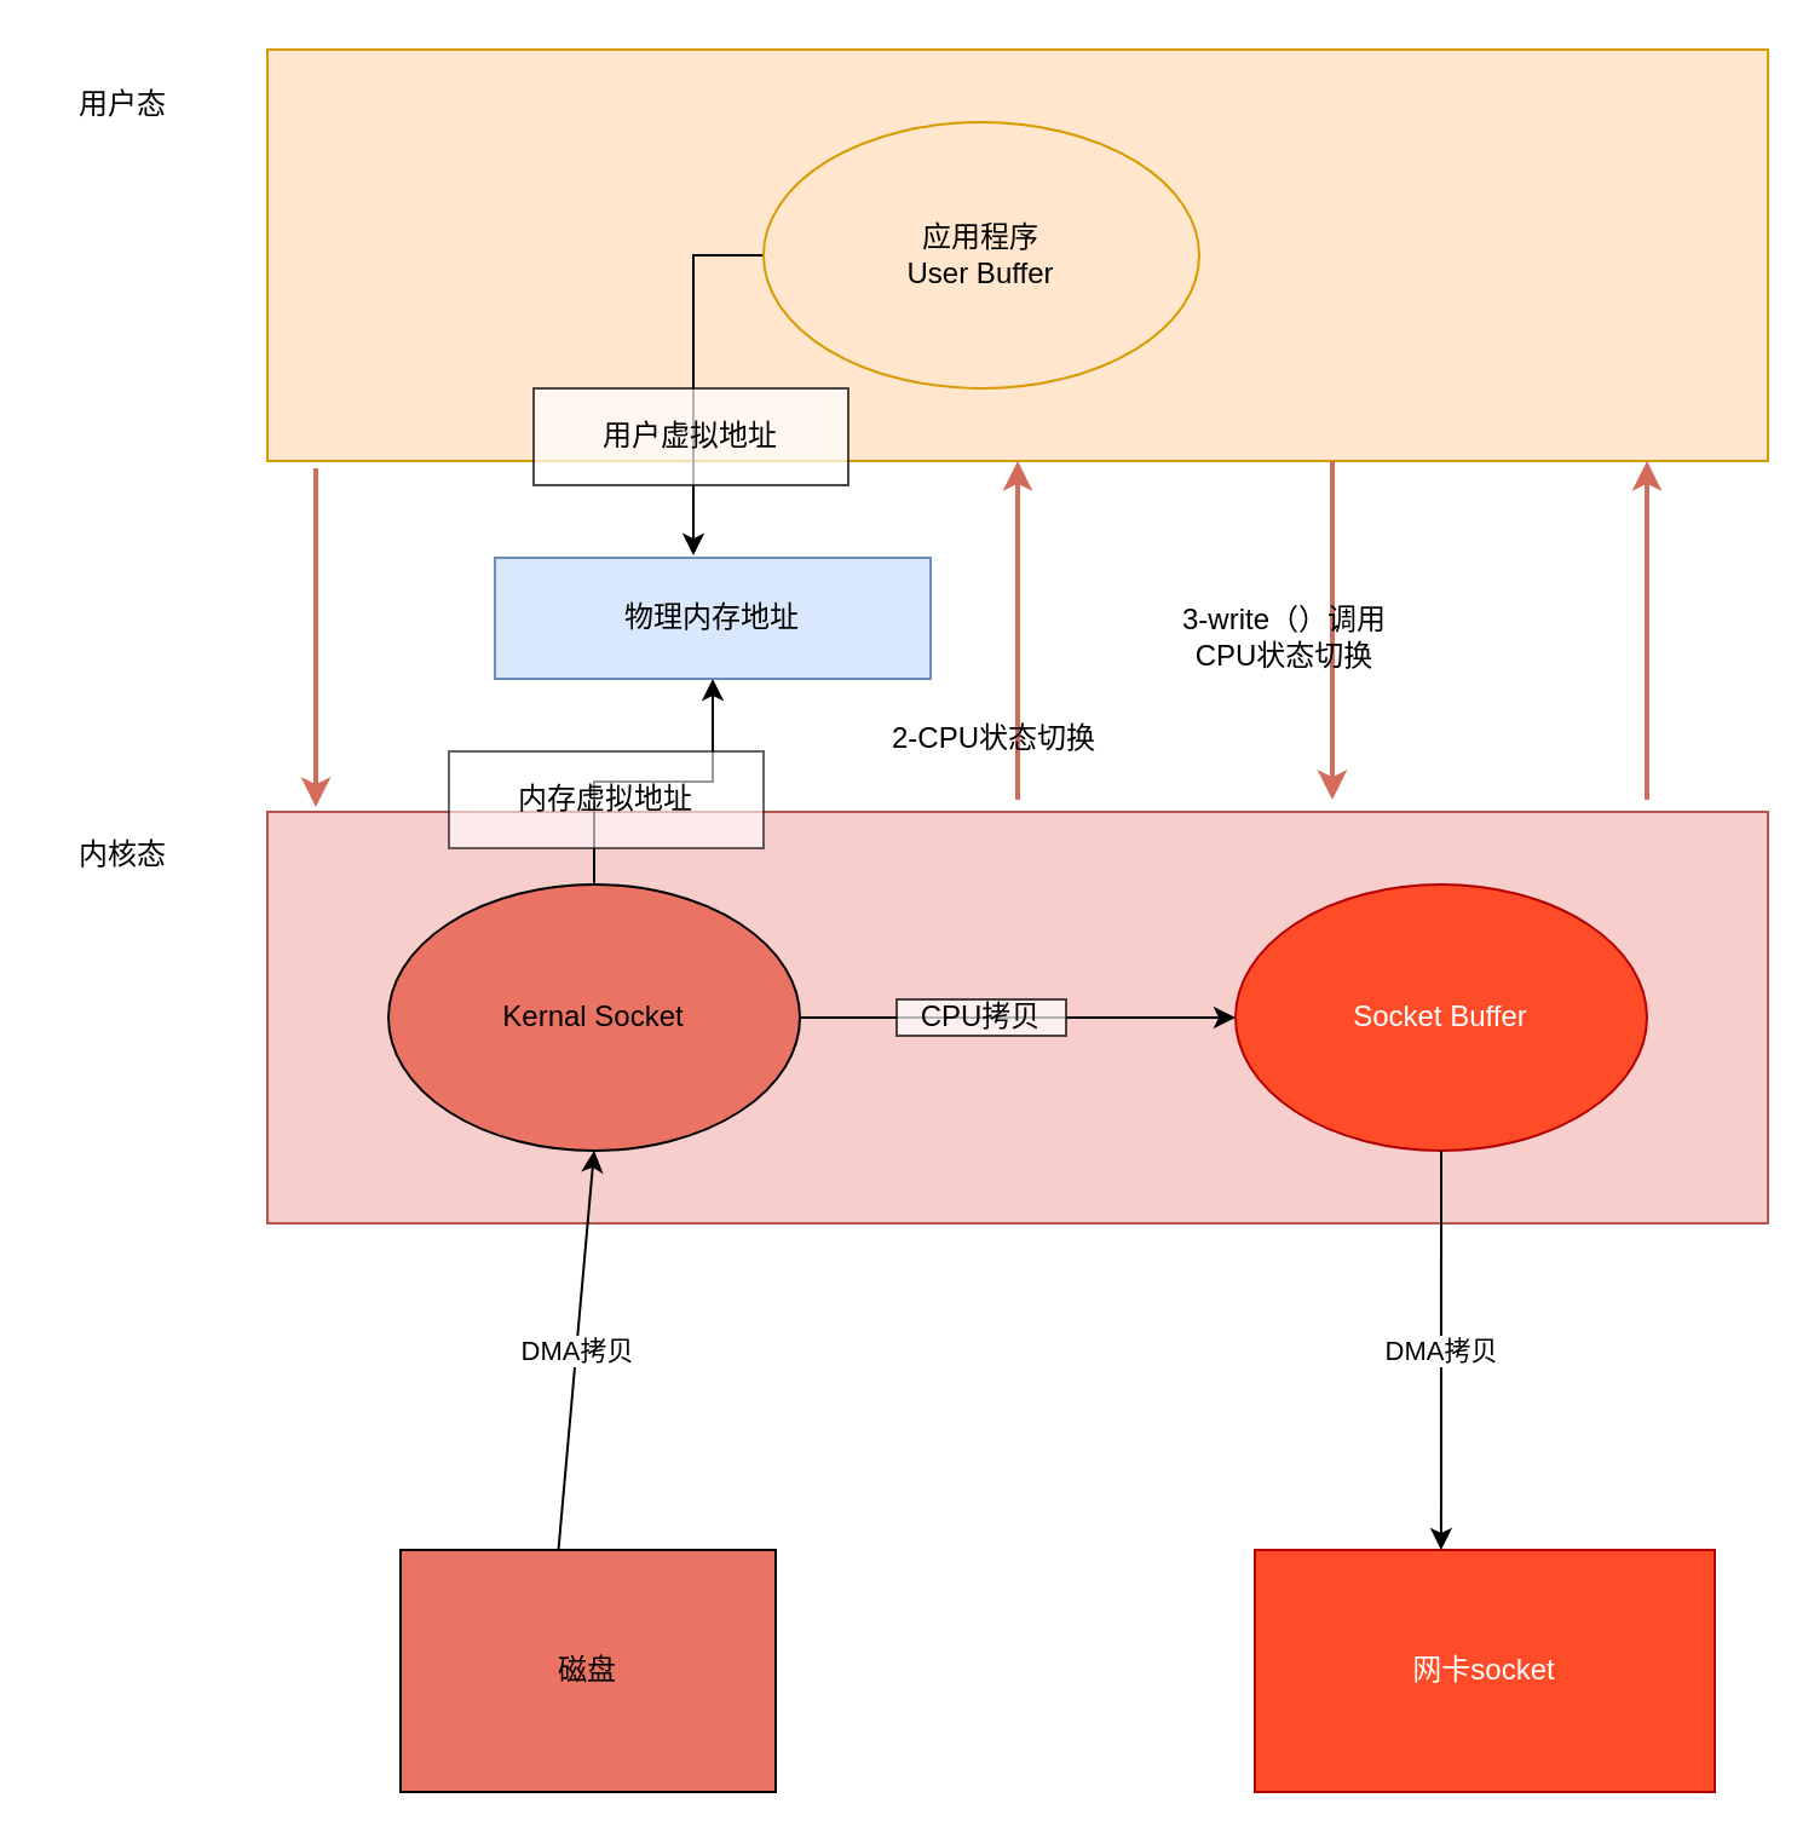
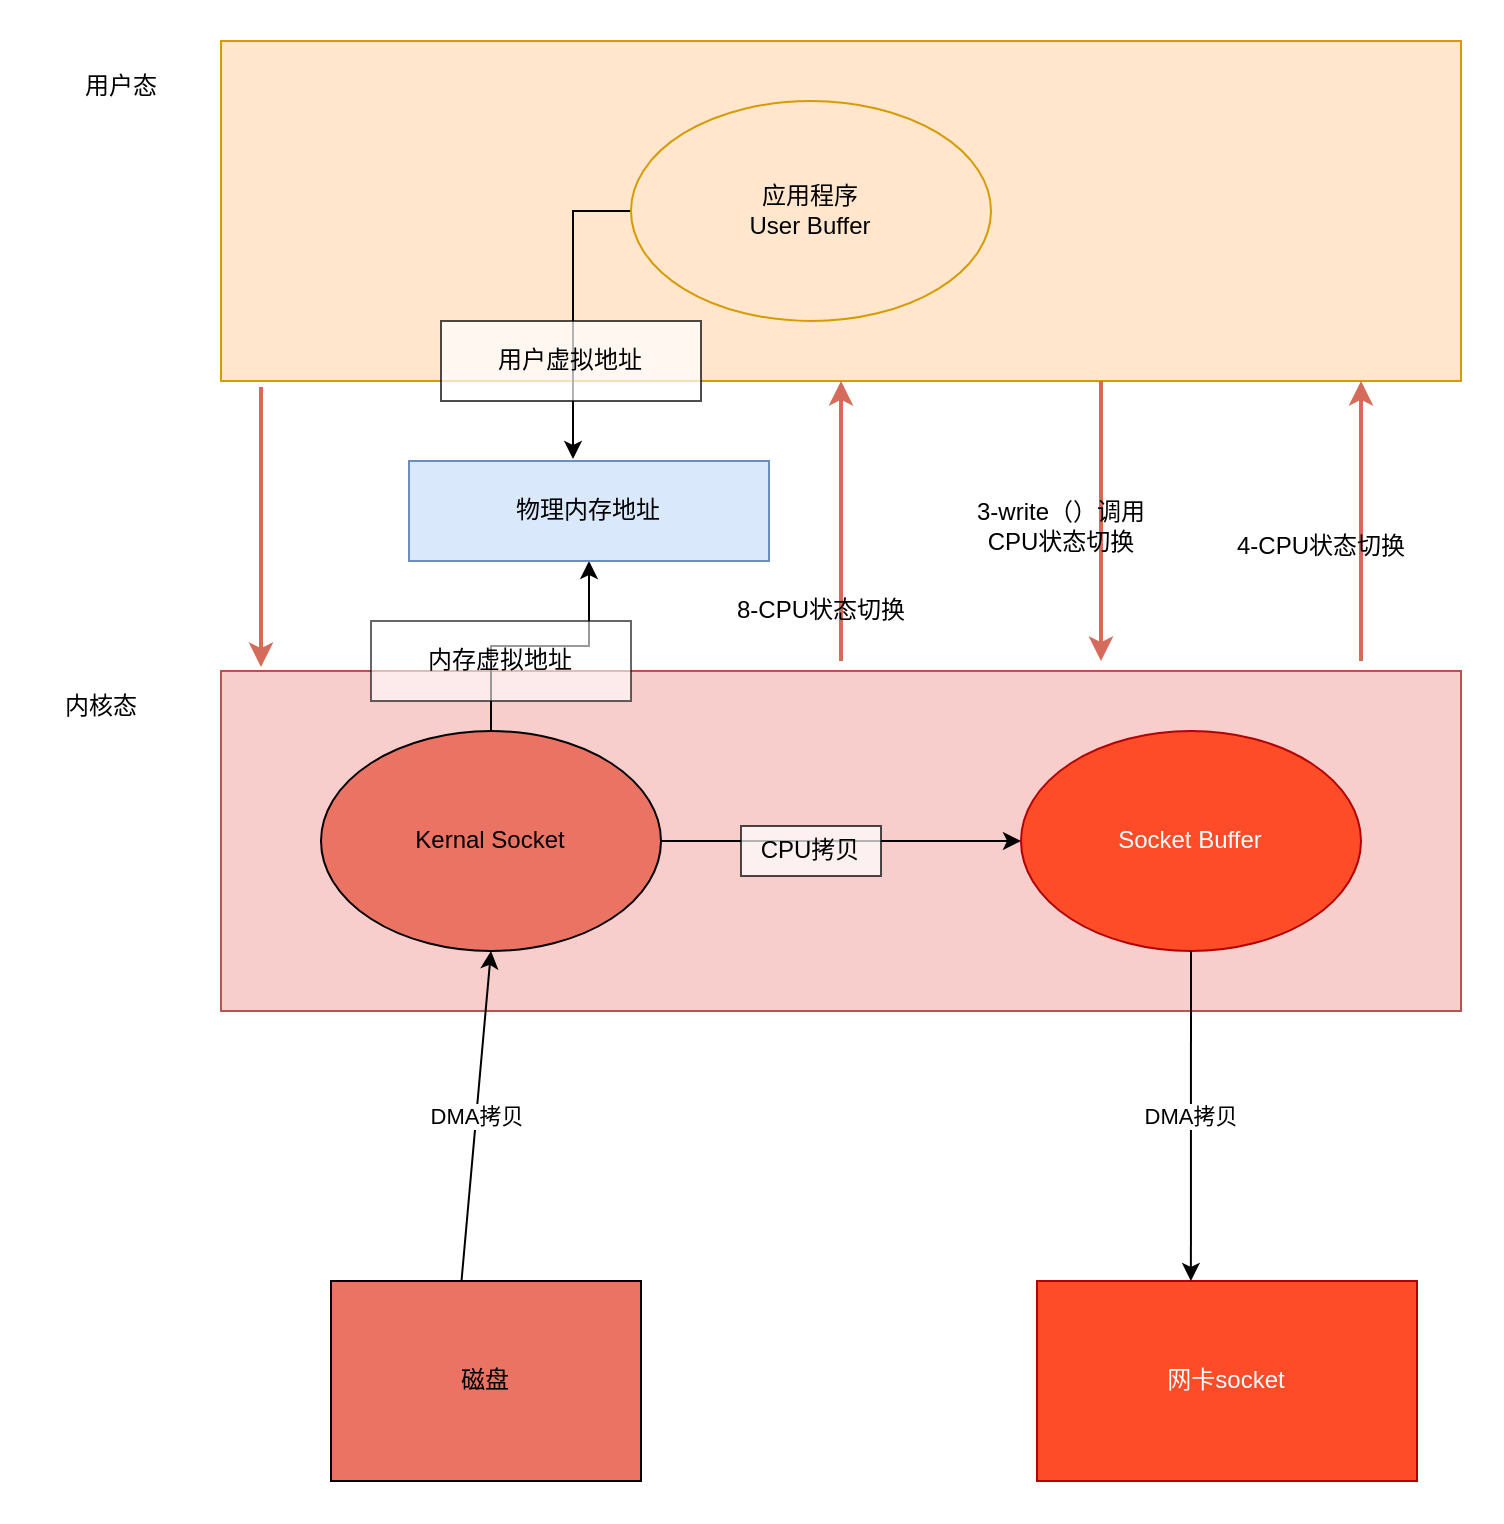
  <mxCell id="0" />
  <mxCell id="1" parent="0" />
  <mxCell id="2" value="" style="rounded=0;whiteSpace=wrap;html=1;fillColor=#ffe6cc;strokeColor=#d79b00;" vertex="1" parent="1"><mxGeometry x="110" y="20" width="620" height="170" as="geometry" /></mxCell>
  <mxCell id="3" style="edgeStyle=orthogonalEdgeStyle;rounded=0;orthogonalLoop=1;jettySize=auto;html=1;entryX=0.45;entryY=-0.02;entryDx=0;entryDy=0;entryPerimeter=0;" edge="1" parent="1"><mxGeometry relative="1" as="geometry"><mxPoint x="317" y="105" as="sourcePoint" /><mxPoint x="286" y="229" as="targetPoint" /><Array as="points"><mxPoint x="286" y="105" /></Array></mxGeometry></mxCell>
  <mxCell id="4" value="应用程序&lt;div&gt;User Buffer&lt;/div&gt;" style="ellipse;whiteSpace=wrap;html=1;fillColor=#ffe6cc;strokeColor=#d79b00;" vertex="1" parent="1"><mxGeometry x="315" y="50" width="180" height="110" as="geometry" /></mxCell>
- <mxCell id="5" value="用户态" style="text;html=1;align=center;verticalAlign=middle;resizable=0;points=[];autosize=1;strokeColor=none;fillColor=none;" vertex="1" parent="1"><mxGeometry x="20" y="28" width="60" height="30" as="geometry" /></mxCell>
+ <mxCell id="5" value="用户态" style="text;html=1;align=center;verticalAlign=middle;resizable=0;points=[];autosize=1;strokeColor=none;fillColor=none;" vertex="1" parent="1"><mxGeometry x="30" y="28" width="60" height="30" as="geometry" /></mxCell>
  <mxCell id="6" value="" style="rounded=0;whiteSpace=wrap;html=1;fillColor=#f8cecc;strokeColor=#b85450;" vertex="1" parent="1"><mxGeometry x="110" y="335" width="620" height="170" as="geometry" /></mxCell>
  <mxCell id="7" style="edgeStyle=orthogonalEdgeStyle;rounded=0;orthogonalLoop=1;jettySize=auto;html=1;" edge="1" parent="1" source="9" target="10"><mxGeometry relative="1" as="geometry" /></mxCell>
  <mxCell id="8" style="edgeStyle=orthogonalEdgeStyle;rounded=0;orthogonalLoop=1;jettySize=auto;html=1;entryX=0.5;entryY=1;entryDx=0;entryDy=0;" edge="1" parent="1" source="9" target="18"><mxGeometry relative="1" as="geometry" /></mxCell>
  <mxCell id="9" value="Kernal Socket" style="ellipse;whiteSpace=wrap;html=1;fillColor=light-dark(#eb7363, #ededed);" vertex="1" parent="1"><mxGeometry x="160" y="365" width="170" height="110" as="geometry" /></mxCell>
  <mxCell id="10" value="Socket Buffer" style="ellipse;whiteSpace=wrap;html=1;fillColor=light-dark(#ff4c28, #ff9281);fontColor=#ffffff;strokeColor=#B20000;" vertex="1" parent="1"><mxGeometry x="510" y="365" width="170" height="110" as="geometry" /></mxCell>
  <mxCell id="11" value="磁盘" style="rounded=0;whiteSpace=wrap;html=1;fillColor=light-dark(#eb7363, #ededed);" vertex="1" parent="1"><mxGeometry x="165" y="640" width="155" height="100" as="geometry" /></mxCell>
  <mxCell id="12" value="网卡socket" style="rounded=0;whiteSpace=wrap;html=1;fillColor=light-dark(#ff4c28, #ff9281);fontColor=#ffffff;strokeColor=#B20000;" vertex="1" parent="1"><mxGeometry x="518" y="640" width="190" height="100" as="geometry" /></mxCell>
  <mxCell id="13" value="" style="endArrow=classic;html=1;rounded=0;entryX=0.5;entryY=1;entryDx=0;entryDy=0;exitX=0.421;exitY=0;exitDx=0;exitDy=0;exitPerimeter=0;" edge="1" parent="1" source="11" target="9"><mxGeometry relative="1" as="geometry"><mxPoint x="245" y="630" as="sourcePoint" /><mxPoint x="300" y="590" as="targetPoint" /></mxGeometry></mxCell>
  <mxCell id="14" value="DMA拷贝" style="edgeLabel;resizable=0;html=1;;align=center;verticalAlign=middle;" connectable="0" vertex="1" parent="13"><mxGeometry relative="1" as="geometry" /></mxCell>
  <mxCell id="15" value="" style="endArrow=classic;html=1;rounded=0;exitX=0.5;exitY=1;exitDx=0;exitDy=0;entryX=0.405;entryY=0;entryDx=0;entryDy=0;entryPerimeter=0;" edge="1" parent="1" source="10" target="12"><mxGeometry relative="1" as="geometry"><mxPoint x="660" y="570" as="sourcePoint" /><mxPoint x="760" y="570" as="targetPoint" /></mxGeometry></mxCell>
  <mxCell id="16" value="DMA拷贝" style="edgeLabel;resizable=0;html=1;;align=center;verticalAlign=middle;" connectable="0" vertex="1" parent="15"><mxGeometry relative="1" as="geometry" /></mxCell>
- <mxCell id="17" value="CPU拷贝" style="rounded=0;whiteSpace=wrap;html=1;opacity=70;" vertex="1" parent="1"><mxGeometry x="370" y="412.5" width="70" height="15" as="geometry" /></mxCell>
+ <mxCell id="17" value="CPU拷贝" style="rounded=0;whiteSpace=wrap;html=1;opacity=70;" vertex="1" parent="1"><mxGeometry x="370" y="412.5" width="70" height="25" as="geometry" /></mxCell>
  <mxCell id="18" value="物理内存地址" style="rounded=0;whiteSpace=wrap;html=1;fillColor=#dae8fc;strokeColor=#6c8ebf;" vertex="1" parent="1"><mxGeometry x="204" y="230" width="180" height="50" as="geometry" /></mxCell>
  <mxCell id="19" value="用户虚拟地址" style="rounded=0;whiteSpace=wrap;html=1;opacity=70;" vertex="1" parent="1"><mxGeometry x="220" y="160" width="130" height="40" as="geometry" /></mxCell>
  <mxCell id="20" value="内存虚拟地址" style="rounded=0;whiteSpace=wrap;html=1;opacity=60;" vertex="1" parent="1"><mxGeometry x="185" y="310" width="130" height="40" as="geometry" /></mxCell>
  <mxCell id="21" value="内核态" style="text;html=1;align=center;verticalAlign=middle;resizable=0;points=[];autosize=1;strokeColor=none;fillColor=none;" vertex="1" parent="1"><mxGeometry x="20" y="338" width="60" height="30" as="geometry" /></mxCell>
  <mxCell id="22" value="" style="endArrow=classic;html=1;rounded=0;strokeColor=light-dark(#d46b5b, #ededed);strokeWidth=2;" edge="1" parent="1"><mxGeometry width="50" height="50" relative="1" as="geometry"><mxPoint x="130" y="193" as="sourcePoint" /><mxPoint x="130" y="333" as="targetPoint" /></mxGeometry></mxCell>
  <mxCell id="23" value="" style="endArrow=classic;html=1;rounded=0;strokeColor=light-dark(#d46b5b, #ededed);strokeWidth=2;" edge="1" parent="1" target="2"><mxGeometry width="50" height="50" relative="1" as="geometry"><mxPoint x="420" y="330" as="sourcePoint" /><mxPoint x="420" y="190" as="targetPoint" /></mxGeometry></mxCell>
- <mxCell id="24" value="2-CPU状态切换" style="text;html=1;align=center;verticalAlign=middle;resizable=0;points=[];autosize=1;strokeColor=none;fillColor=none;" vertex="1" parent="1"><mxGeometry x="355" y="290" width="110" height="30" as="geometry" /></mxCell>
+ <mxCell id="24" value="8-CPU状态切换" style="text;html=1;align=center;verticalAlign=middle;resizable=0;points=[];autosize=1;strokeColor=none;fillColor=none;" vertex="1" parent="1"><mxGeometry x="355" y="290" width="110" height="30" as="geometry" /></mxCell>
  <mxCell id="25" value="" style="endArrow=classic;html=1;rounded=0;strokeColor=light-dark(#d46b5b, #ededed);strokeWidth=2;" edge="1" parent="1"><mxGeometry width="50" height="50" relative="1" as="geometry"><mxPoint x="550" y="190" as="sourcePoint" /><mxPoint x="550" y="330" as="targetPoint" /></mxGeometry></mxCell>
  <mxCell id="26" value="3-write（）调用&lt;div&gt;CPU状态切换&lt;/div&gt;" style="text;html=1;align=center;verticalAlign=middle;resizable=0;points=[];autosize=1;strokeColor=none;fillColor=none;" vertex="1" parent="1"><mxGeometry x="475" y="243" width="110" height="40" as="geometry" /></mxCell>
  <mxCell id="27" value="" style="endArrow=classic;html=1;rounded=0;strokeColor=light-dark(#d46b5b, #ededed);strokeWidth=2;" edge="1" parent="1"><mxGeometry width="50" height="50" relative="1" as="geometry"><mxPoint x="680" y="330" as="sourcePoint" /><mxPoint x="680" y="190" as="targetPoint" /></mxGeometry></mxCell>
+ <mxCell id="28" value="4-CPU状态切换" style="text;html=1;align=center;verticalAlign=middle;resizable=0;points=[];autosize=1;strokeColor=none;fillColor=none;" vertex="1" parent="1"><mxGeometry x="605" y="258" width="110" height="30" as="geometry" /></mxCell>
